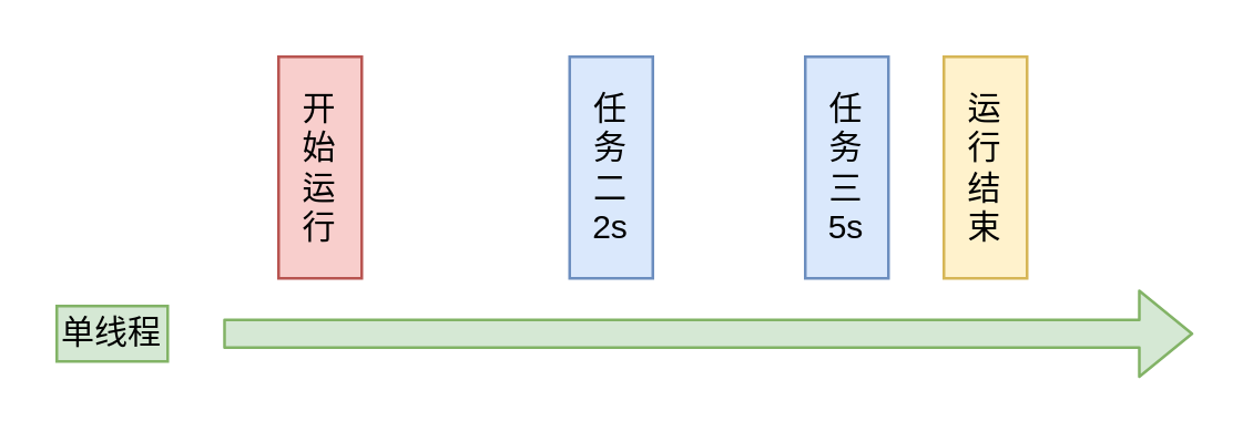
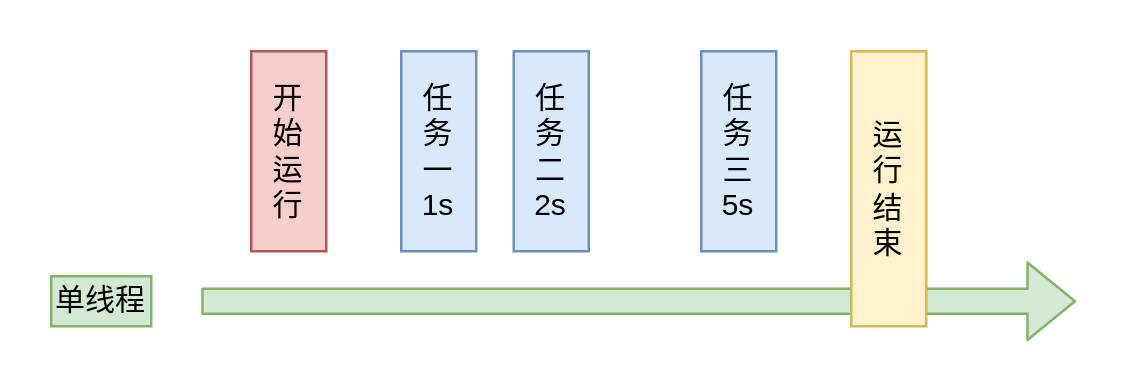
  <mxCell id="0" />
  <mxCell id="1" parent="0" />
  <mxCell id="2" value="" style="shape=flexArrow;endArrow=classic;html=1;fillColor=#d5e8d4;strokeColor=#82b366;" edge="1" parent="1"><mxGeometry width="50" height="50" relative="1" as="geometry"><mxPoint x="80" y="120" as="sourcePoint" /><mxPoint x="430" y="120" as="targetPoint" /></mxGeometry></mxCell>
  <mxCell id="3" value="开&lt;br&gt;始&lt;br&gt;运&lt;br&gt;行" style="text;html=1;strokeColor=#b85450;fillColor=#f8cecc;align=center;verticalAlign=middle;whiteSpace=wrap;rounded=0;" vertex="1" parent="1"><mxGeometry x="100" y="20" width="30" height="80" as="geometry" /></mxCell>
+ <mxCell id="4" value="任&lt;br&gt;务&lt;br&gt;一&lt;br&gt;1s" style="text;html=1;strokeColor=#6c8ebf;fillColor=#dae8fc;align=center;verticalAlign=middle;whiteSpace=wrap;rounded=0;" vertex="1" parent="1"><mxGeometry x="160" y="20" width="30" height="80" as="geometry" /></mxCell>
  <mxCell id="5" value="任&lt;br&gt;务&lt;br&gt;二&lt;br&gt;2s" style="text;html=1;strokeColor=#6c8ebf;fillColor=#dae8fc;align=center;verticalAlign=middle;whiteSpace=wrap;rounded=0;" vertex="1" parent="1"><mxGeometry x="205" y="20" width="30" height="80" as="geometry" /></mxCell>
- <mxCell id="6" value="任&lt;br&gt;务&lt;br&gt;三&lt;br&gt;5s" style="text;html=1;strokeColor=#6c8ebf;fillColor=#dae8fc;align=center;verticalAlign=middle;whiteSpace=wrap;rounded=0;" vertex="1" parent="1"><mxGeometry x="290" y="20" width="30" height="80" as="geometry" /></mxCell>
- <mxCell id="7" value="运&lt;br&gt;行&lt;br&gt;结&lt;br&gt;束" style="text;html=1;strokeColor=#d6b656;fillColor=#fff2cc;align=center;verticalAlign=middle;whiteSpace=wrap;rounded=0;" vertex="1" parent="1"><mxGeometry x="340" y="20" width="30" height="80" as="geometry" /></mxCell>
+ <mxCell id="6" value="任&lt;br&gt;务&lt;br&gt;三&lt;br&gt;5s" style="text;html=1;strokeColor=#6c8ebf;fillColor=#dae8fc;align=center;verticalAlign=middle;whiteSpace=wrap;rounded=0;" vertex="1" parent="1"><mxGeometry x="280" y="20" width="30" height="80" as="geometry" /></mxCell>
+ <mxCell id="7" value="运&lt;br&gt;行&lt;br&gt;结&lt;br&gt;束" style="text;html=1;strokeColor=#d6b656;fillColor=#fff2cc;align=center;verticalAlign=middle;whiteSpace=wrap;rounded=0;" vertex="1" parent="1"><mxGeometry x="340" y="20" width="30" height="110" as="geometry" /></mxCell>
  <mxCell id="8" value="单线程" style="text;html=1;strokeColor=#82b366;fillColor=#d5e8d4;align=center;verticalAlign=middle;whiteSpace=wrap;rounded=0;" vertex="1" parent="1"><mxGeometry x="20" y="110" width="40" height="20" as="geometry" /></mxCell>
